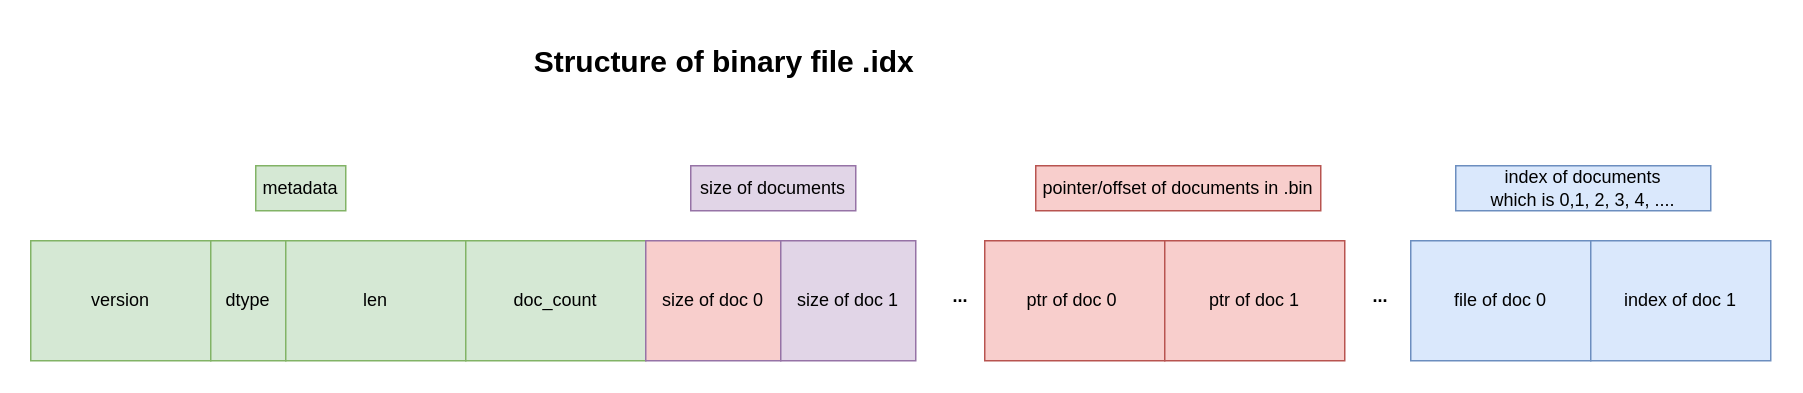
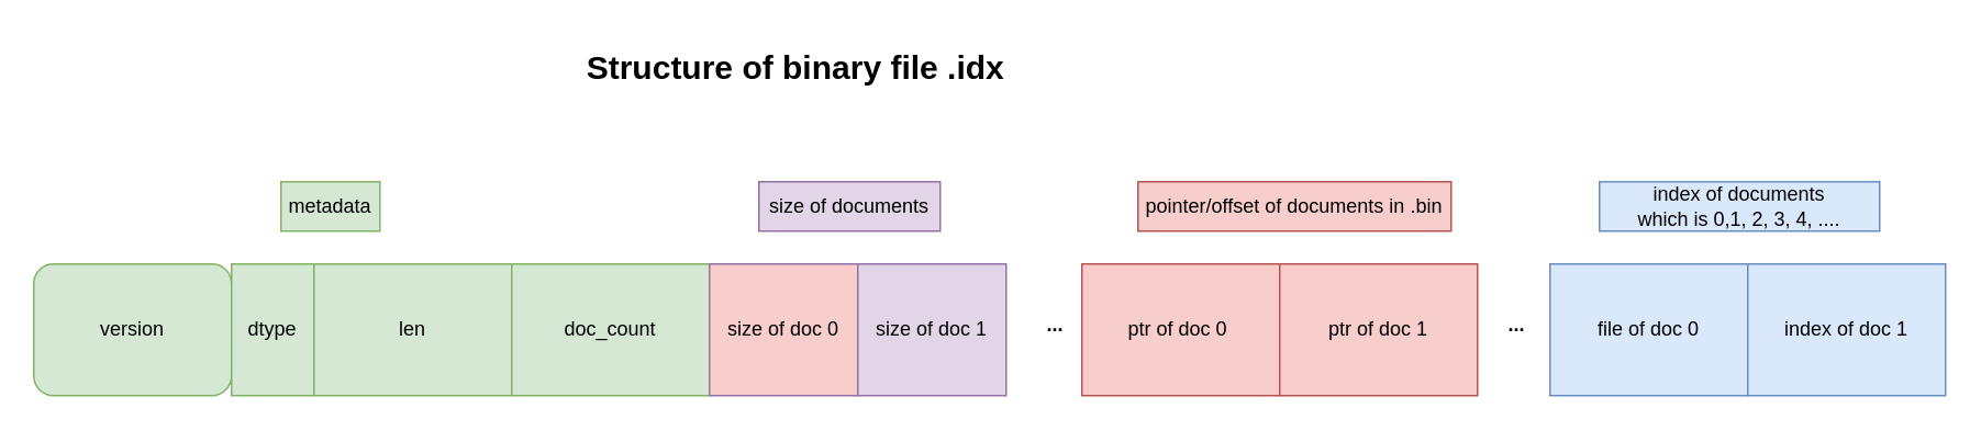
  <mxCell id="0" />
  <mxCell id="1" parent="0" />
- <mxCell id="2" value="version" style="rounded=0;whiteSpace=wrap;html=1;fillColor=#d5e8d4;strokeColor=#82b366;" vertex="1" parent="1"><mxGeometry x="20" y="160" width="120" height="80" as="geometry" /></mxCell>
+ <mxCell id="2" value="version" style="whiteSpace=wrap;html=1;fillColor=#d5e8d4;strokeColor=#82b366;rounded=1;" vertex="1" parent="1"><mxGeometry x="20" y="160" width="120" height="80" as="geometry" /></mxCell>
  <mxCell id="3" value="dtype" style="rounded=0;whiteSpace=wrap;html=1;fillColor=#d5e8d4;strokeColor=#82b366;" vertex="1" parent="1"><mxGeometry x="140" y="160" width="50" height="80" as="geometry" /></mxCell>
  <mxCell id="4" value="len" style="rounded=0;whiteSpace=wrap;html=1;fillColor=#d5e8d4;strokeColor=#82b366;" vertex="1" parent="1"><mxGeometry x="190" y="160" width="120" height="80" as="geometry" /></mxCell>
  <mxCell id="5" value="doc_count" style="rounded=0;whiteSpace=wrap;html=1;fillColor=#d5e8d4;strokeColor=#82b366;" vertex="1" parent="1"><mxGeometry x="310" y="160" width="120" height="80" as="geometry" /></mxCell>
  <mxCell id="6" value="size of doc 0" style="rounded=0;whiteSpace=wrap;html=1;fillColor=#f8cecc;strokeColor=#9673a6;" vertex="1" parent="1"><mxGeometry x="430" y="160" width="90" height="80" as="geometry" /></mxCell>
  <mxCell id="7" value="size of doc 1" style="rounded=0;whiteSpace=wrap;html=1;fillColor=#e1d5e7;strokeColor=#9673a6;" vertex="1" parent="1"><mxGeometry x="520" y="160" width="90" height="80" as="geometry" /></mxCell>
  <mxCell id="8" value="metadata" style="text;html=1;align=center;verticalAlign=middle;whiteSpace=wrap;rounded=0;fillColor=#d5e8d4;strokeColor=#82b366;" vertex="1" parent="1"><mxGeometry x="170" y="110" width="60" height="30" as="geometry" /></mxCell>
  <mxCell id="9" value="ptr of doc 0&amp;nbsp;" style="rounded=0;whiteSpace=wrap;html=1;fillColor=#f8cecc;strokeColor=#b85450;" vertex="1" parent="1"><mxGeometry x="656" y="160" width="120" height="80" as="geometry" /></mxCell>
  <mxCell id="10" value="ptr of doc 1" style="rounded=0;whiteSpace=wrap;html=1;fillColor=#f8cecc;strokeColor=#b85450;" vertex="1" parent="1"><mxGeometry x="776" y="160" width="120" height="80" as="geometry" /></mxCell>
  <mxCell id="11" value="..." style="text;html=1;align=center;verticalAlign=middle;whiteSpace=wrap;rounded=0;fontStyle=1" vertex="1" parent="1"><mxGeometry x="610" y="182" width="60" height="30" as="geometry" /></mxCell>
  <mxCell id="12" value="file of doc 0" style="rounded=0;whiteSpace=wrap;html=1;fillColor=#dae8fc;strokeColor=#6c8ebf;" vertex="1" parent="1"><mxGeometry x="940" y="160" width="120" height="80" as="geometry" /></mxCell>
  <mxCell id="13" value="index of doc 1" style="rounded=0;whiteSpace=wrap;html=1;fillColor=#dae8fc;strokeColor=#6c8ebf;" vertex="1" parent="1"><mxGeometry x="1060" y="160" width="120" height="80" as="geometry" /></mxCell>
  <mxCell id="14" value="..." style="text;html=1;align=center;verticalAlign=middle;whiteSpace=wrap;rounded=0;fontStyle=1" vertex="1" parent="1"><mxGeometry x="890" y="182" width="60" height="30" as="geometry" /></mxCell>
  <mxCell id="15" value="size of documents" style="text;html=1;align=center;verticalAlign=middle;whiteSpace=wrap;rounded=0;fillColor=#e1d5e7;strokeColor=#9673a6;" vertex="1" parent="1"><mxGeometry x="460" y="110" width="110" height="30" as="geometry" /></mxCell>
  <mxCell id="16" value="pointer/offset of documents in .bin" style="text;html=1;align=center;verticalAlign=middle;whiteSpace=wrap;rounded=0;fillColor=#f8cecc;strokeColor=#b85450;" vertex="1" parent="1"><mxGeometry x="690" y="110" width="190" height="30" as="geometry" /></mxCell>
  <mxCell id="17" value="index of documents&lt;div&gt;which is 0,1, 2, 3, 4, ....&lt;/div&gt;" style="text;html=1;align=center;verticalAlign=middle;whiteSpace=wrap;rounded=0;fillColor=#dae8fc;strokeColor=#6c8ebf;" vertex="1" parent="1"><mxGeometry x="970" y="110" width="170" height="30" as="geometry" /></mxCell>
  <mxCell id="18" value="Structure of binary file .idx" style="text;html=1;align=center;verticalAlign=middle;whiteSpace=wrap;rounded=0;fontStyle=1;fontSize=20;" vertex="1" parent="1"><mxGeometry x="330" y="20" width="305" height="40" as="geometry" /></mxCell>
